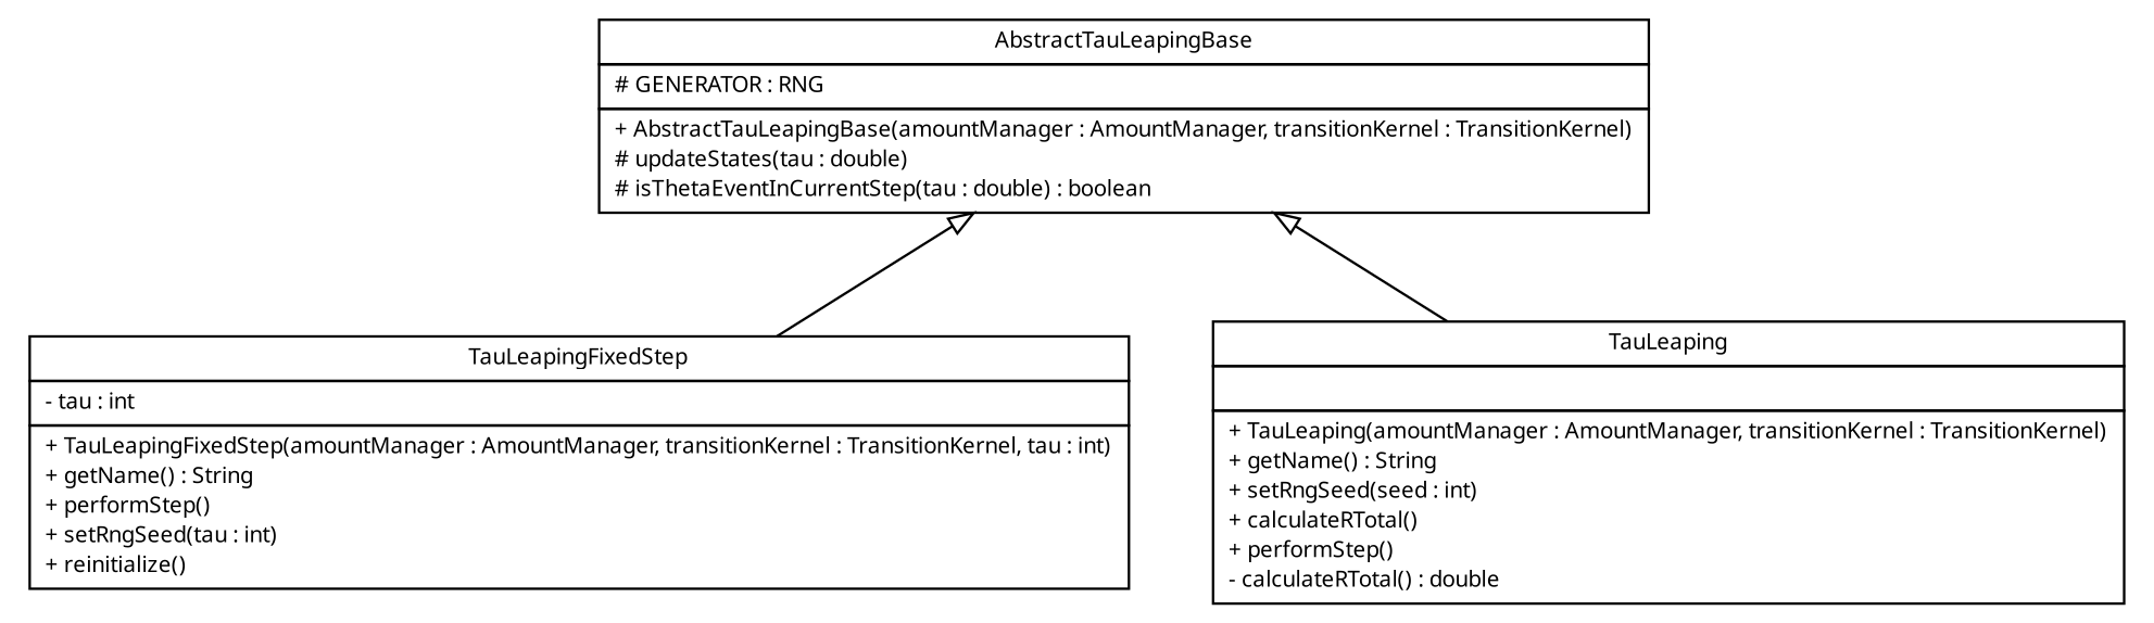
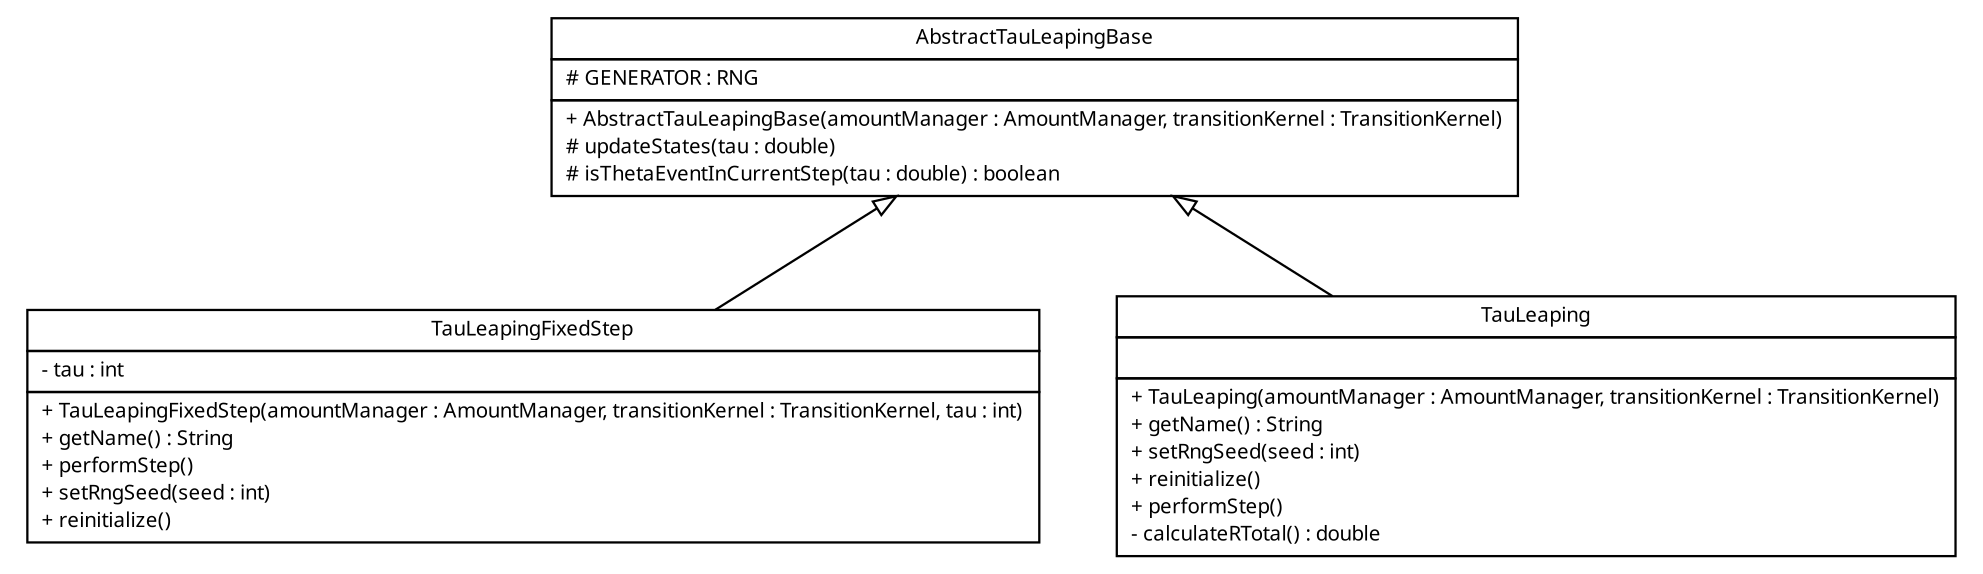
  digraph {
    nodesep=0.25
    ranksep=0.5
    node [fontcolor=black fontname="Trebuchet MS" fontsize=9.0 shape=plaintext]
    edge [arrowtail=empty dir=back fontname="Trebuchet MS" fontsize=10 headport=p labelfontname="Trebuchet MS" labelfontsize=10 tailport=p]
-   n1 [label=<<table title="broadwick.stochastic.algorithms.TauLeapingFixedStep" border="0" cellborder="1" cellspacing="0" cellpadding="2" port="p" href="./TauLeapingFixedStep.html"> 		<tr><td><table border="0" cellspacing="0" cellpadding="1"> <tr><td align="center" balign="center"><font face="Trebuchet MS"> TauLeapingFixedStep </font></td></tr> 		</table></td></tr> 		<tr><td><table border="0" cellspacing="0" cellpadding="1"> <tr><td align="left" balign="left"> - tau : int </td></tr> 		</table></td></tr> 		<tr><td><table border="0" cellspacing="0" cellpadding="1"> <tr><td align="left" balign="left"> + TauLeapingFixedStep(amountManager : AmountManager, transitionKernel : TransitionKernel, tau : int) </td></tr> <tr><td align="left" balign="left"> + getName() : String </td></tr> <tr><td align="left" balign="left"> + performStep() </td></tr> <tr><td align="left" balign="left"> + setRngSeed(tau : int) </td></tr> <tr><td align="left" balign="left"> + reinitialize() </td></tr> 		</table></td></tr> 		</table>>]
-   n2 [label=<<table title="broadwick.stochastic.algorithms.TauLeaping" border="0" cellborder="1" cellspacing="0" cellpadding="2" port="p" href="./TauLeaping.html"> 		<tr><td><table border="0" cellspacing="0" cellpadding="1"> <tr><td align="center" balign="center"><font face="Trebuchet MS"> TauLeaping </font></td></tr> 		</table></td></tr> 		<tr><td><table border="0" cellspacing="0" cellpadding="1"> <tr><td align="left" balign="left">  </td></tr> 		</table></td></tr> 		<tr><td><table border="0" cellspacing="0" cellpadding="1"> <tr><td align="left" balign="left"> + TauLeaping(amountManager : AmountManager, transitionKernel : TransitionKernel) </td></tr> <tr><td align="left" balign="left"> + getName() : String </td></tr> <tr><td align="left" balign="left"> + setRngSeed(seed : int) </td></tr> <tr><td align="left" balign="left"> + calculateRTotal() </td></tr> <tr><td align="left" balign="left"> + performStep() </td></tr> <tr><td align="left" balign="left"> - calculateRTotal() : double </td></tr> 		</table></td></tr> 		</table>>]
+   n1 [label=<<table title="broadwick.stochastic.algorithms.TauLeapingFixedStep" border="0" cellborder="1" cellspacing="0" cellpadding="2" port="p" href="./TauLeapingFixedStep.html"> 		<tr><td><table border="0" cellspacing="0" cellpadding="1"> <tr><td align="center" balign="center"><font face="Trebuchet MS"> TauLeapingFixedStep </font></td></tr> 		</table></td></tr> 		<tr><td><table border="0" cellspacing="0" cellpadding="1"> <tr><td align="left" balign="left"> - tau : int </td></tr> 		</table></td></tr> 		<tr><td><table border="0" cellspacing="0" cellpadding="1"> <tr><td align="left" balign="left"> + TauLeapingFixedStep(amountManager : AmountManager, transitionKernel : TransitionKernel, tau : int) </td></tr> <tr><td align="left" balign="left"> + getName() : String </td></tr> <tr><td align="left" balign="left"> + performStep() </td></tr> <tr><td align="left" balign="left"> + setRngSeed(seed : int) </td></tr> <tr><td align="left" balign="left"> + reinitialize() </td></tr> 		</table></td></tr> 		</table>>]
+   n2 [label=<<table title="broadwick.stochastic.algorithms.TauLeaping" border="0" cellborder="1" cellspacing="0" cellpadding="2" port="p" href="./TauLeaping.html"> 		<tr><td><table border="0" cellspacing="0" cellpadding="1"> <tr><td align="center" balign="center"><font face="Trebuchet MS"> TauLeaping </font></td></tr> 		</table></td></tr> 		<tr><td><table border="0" cellspacing="0" cellpadding="1"> <tr><td align="left" balign="left">  </td></tr> 		</table></td></tr> 		<tr><td><table border="0" cellspacing="0" cellpadding="1"> <tr><td align="left" balign="left"> + TauLeaping(amountManager : AmountManager, transitionKernel : TransitionKernel) </td></tr> <tr><td align="left" balign="left"> + getName() : String </td></tr> <tr><td align="left" balign="left"> + setRngSeed(seed : int) </td></tr> <tr><td align="left" balign="left"> + reinitialize() </td></tr> <tr><td align="left" balign="left"> + performStep() </td></tr> <tr><td align="left" balign="left"> - calculateRTotal() : double </td></tr> 		</table></td></tr> 		</table>>]
    n3 [label=<<table title="broadwick.stochastic.algorithms.AbstractTauLeapingBase" border="0" cellborder="1" cellspacing="0" cellpadding="2" port="p" href="./AbstractTauLeapingBase.html"> 		<tr><td><table border="0" cellspacing="0" cellpadding="1"> <tr><td align="center" balign="center"><font face="Trebuchet MS"> AbstractTauLeapingBase </font></td></tr> 		</table></td></tr> 		<tr><td><table border="0" cellspacing="0" cellpadding="1"> <tr><td align="left" balign="left"> # GENERATOR : RNG </td></tr> 		</table></td></tr> 		<tr><td><table border="0" cellspacing="0" cellpadding="1"> <tr><td align="left" balign="left"> + AbstractTauLeapingBase(amountManager : AmountManager, transitionKernel : TransitionKernel) </td></tr> <tr><td align="left" balign="left"> # updateStates(tau : double) </td></tr> <tr><td align="left" balign="left"> # isThetaEventInCurrentStep(tau : double) : boolean </td></tr> 		</table></td></tr> 		</table>>]
    n3 -> n1
    n3 -> n2
  }
